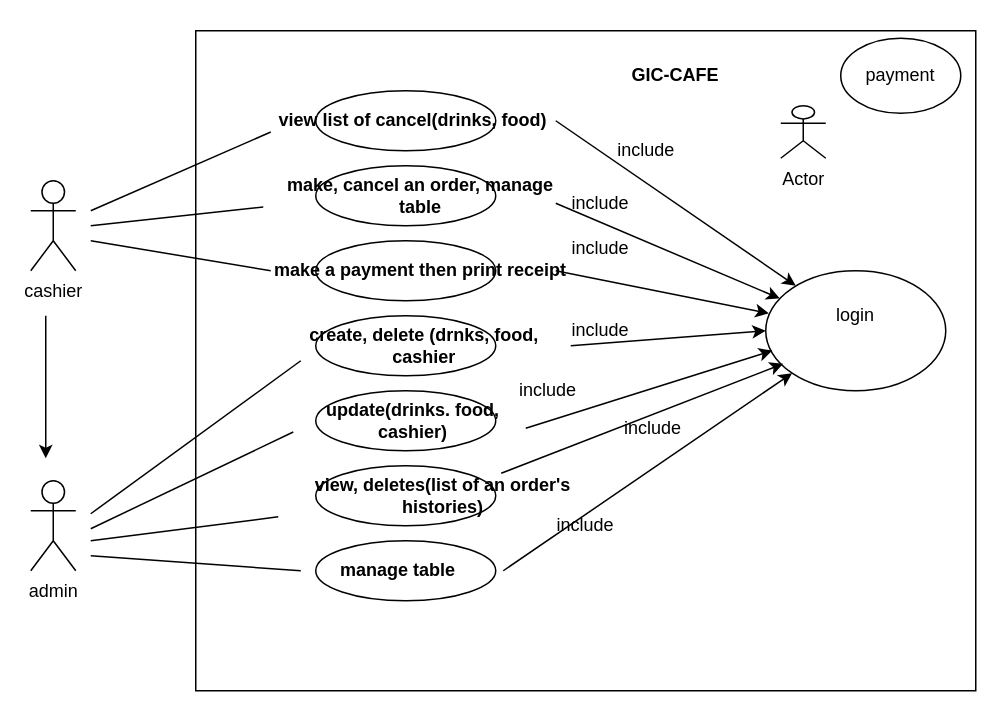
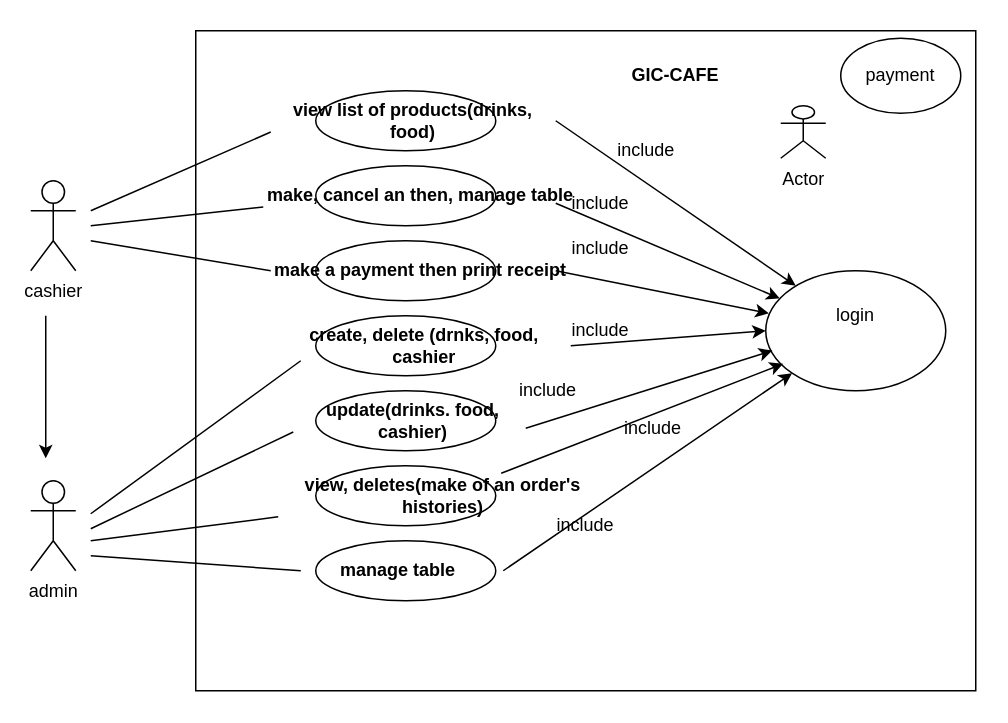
  <mxCell id="0" />
  <mxCell id="1" parent="0" />
  <mxCell id="2" value="" style="rounded=0;whiteSpace=wrap;html=1;fontStyle=1" vertex="1" parent="1"><mxGeometry x="130" y="20" width="520" height="440" as="geometry" /></mxCell>
  <mxCell id="3" value="cashier" style="shape=umlActor;verticalLabelPosition=bottom;verticalAlign=top;html=1;outlineConnect=0;" vertex="1" parent="1"><mxGeometry x="20" y="120" width="30" height="60" as="geometry" /></mxCell>
  <mxCell id="4" value="admin" style="shape=umlActor;verticalLabelPosition=bottom;verticalAlign=top;html=1;outlineConnect=0;" vertex="1" parent="1"><mxGeometry x="20" y="320" width="30" height="60" as="geometry" /></mxCell>
  <mxCell id="5" value="" style="ellipse;whiteSpace=wrap;html=1;" vertex="1" parent="1"><mxGeometry x="210" y="60" width="120" height="40" as="geometry" /></mxCell>
  <mxCell id="6" value="" style="ellipse;whiteSpace=wrap;html=1;" vertex="1" parent="1"><mxGeometry x="210" y="110" width="120" height="40" as="geometry" /></mxCell>
  <mxCell id="7" value="" style="ellipse;whiteSpace=wrap;html=1;" vertex="1" parent="1"><mxGeometry x="210" y="160" width="120" height="40" as="geometry" /></mxCell>
  <mxCell id="8" value="" style="ellipse;whiteSpace=wrap;html=1;" vertex="1" parent="1"><mxGeometry x="210" y="210" width="120" height="40" as="geometry" /></mxCell>
  <mxCell id="9" value="" style="ellipse;whiteSpace=wrap;html=1;" vertex="1" parent="1"><mxGeometry x="210" y="260" width="120" height="40" as="geometry" /></mxCell>
  <mxCell id="10" value="" style="ellipse;whiteSpace=wrap;html=1;" vertex="1" parent="1"><mxGeometry x="210" y="310" width="120" height="40" as="geometry" /></mxCell>
- <mxCell id="11" value="&lt;b&gt;view list of cancel(drinks, food)&lt;/b&gt;" style="text;html=1;strokeColor=none;fillColor=none;align=center;verticalAlign=middle;whiteSpace=wrap;rounded=0;" vertex="1" parent="1"><mxGeometry x="180" y="65" width="190" height="30" as="geometry" /></mxCell>
- <mxCell id="12" value="&lt;b&gt;make, cancel an order, manage table&lt;/b&gt;" style="text;html=1;strokeColor=none;fillColor=none;align=center;verticalAlign=middle;whiteSpace=wrap;rounded=0;" vertex="1" parent="1"><mxGeometry x="175" y="115" width="210" height="30" as="geometry" /></mxCell>
+ <mxCell id="11" value="&lt;b&gt;view list of products(drinks, food)&lt;/b&gt;" style="text;html=1;strokeColor=none;fillColor=none;align=center;verticalAlign=middle;whiteSpace=wrap;rounded=0;" vertex="1" parent="1"><mxGeometry x="180" y="65" width="190" height="30" as="geometry" /></mxCell>
+ <mxCell id="12" value="&lt;b&gt;make, cancel an then, manage table&lt;/b&gt;" style="text;html=1;strokeColor=none;fillColor=none;align=center;verticalAlign=middle;whiteSpace=wrap;rounded=0;" vertex="1" parent="1"><mxGeometry x="175" y="115" width="210" height="30" as="geometry" /></mxCell>
  <mxCell id="13" value="&lt;b&gt;make a payment then print receipt&lt;/b&gt;" style="text;html=1;strokeColor=none;fillColor=none;align=center;verticalAlign=middle;whiteSpace=wrap;rounded=0;" vertex="1" parent="1"><mxGeometry x="180" y="165" width="200" height="30" as="geometry" /></mxCell>
  <mxCell id="14" value="&lt;b&gt;create, delete (drnks, food, cashier&lt;/b&gt;" style="text;html=1;strokeColor=none;fillColor=none;align=center;verticalAlign=middle;whiteSpace=wrap;rounded=0;" vertex="1" parent="1"><mxGeometry x="185" y="215" width="195" height="30" as="geometry" /></mxCell>
  <mxCell id="15" value="&lt;b&gt;update(drinks. food, cashier)&lt;/b&gt;" style="text;html=1;strokeColor=none;fillColor=none;align=center;verticalAlign=middle;whiteSpace=wrap;rounded=0;" vertex="1" parent="1"><mxGeometry x="195" y="265" width="160" height="30" as="geometry" /></mxCell>
  <mxCell id="16" value="" style="ellipse;whiteSpace=wrap;html=1;" vertex="1" parent="1"><mxGeometry x="210" y="360" width="120" height="40" as="geometry" /></mxCell>
- <mxCell id="17" value="&lt;b&gt;view, deletes(list of an order's histories)&lt;/b&gt;" style="text;html=1;strokeColor=none;fillColor=none;align=center;verticalAlign=middle;whiteSpace=wrap;rounded=0;" vertex="1" parent="1"><mxGeometry x="185" y="315" width="220" height="30" as="geometry" /></mxCell>
+ <mxCell id="17" value="&lt;b&gt;view, deletes(make of an order's histories)&lt;/b&gt;" style="text;html=1;strokeColor=none;fillColor=none;align=center;verticalAlign=middle;whiteSpace=wrap;rounded=0;" vertex="1" parent="1"><mxGeometry x="185" y="315" width="220" height="30" as="geometry" /></mxCell>
  <mxCell id="18" value="&lt;b&gt;manage table&lt;/b&gt;" style="text;html=1;strokeColor=none;fillColor=none;align=center;verticalAlign=middle;whiteSpace=wrap;rounded=0;" vertex="1" parent="1"><mxGeometry x="195" y="365" width="140" height="30" as="geometry" /></mxCell>
  <mxCell id="19" value="" style="endArrow=none;html=1;rounded=0;entryX=0;entryY=0.75;entryDx=0;entryDy=0;" edge="1" parent="1" target="11"><mxGeometry width="50" height="50" relative="1" as="geometry"><mxPoint x="60" y="140" as="sourcePoint" /><mxPoint x="110" y="90" as="targetPoint" /><Array as="points" /></mxGeometry></mxCell>
  <mxCell id="20" value="" style="endArrow=none;html=1;rounded=0;entryX=0;entryY=0.75;entryDx=0;entryDy=0;" edge="1" parent="1" target="12"><mxGeometry width="50" height="50" relative="1" as="geometry"><mxPoint x="60" y="150" as="sourcePoint" /><mxPoint x="110" y="160" as="targetPoint" /><Array as="points" /></mxGeometry></mxCell>
  <mxCell id="21" value="" style="endArrow=none;html=1;rounded=0;entryX=0;entryY=0.5;entryDx=0;entryDy=0;" edge="1" parent="1" target="13"><mxGeometry width="50" height="50" relative="1" as="geometry"><mxPoint x="60" y="160" as="sourcePoint" /><mxPoint x="170" y="180" as="targetPoint" /><Array as="points" /></mxGeometry></mxCell>
  <mxCell id="22" value="" style="endArrow=none;html=1;rounded=0;" edge="1" parent="1"><mxGeometry width="50" height="50" relative="1" as="geometry"><mxPoint x="60" y="342" as="sourcePoint" /><mxPoint x="200" y="240" as="targetPoint" /><Array as="points" /></mxGeometry></mxCell>
  <mxCell id="23" value="" style="endArrow=none;html=1;rounded=0;entryX=0;entryY=0.75;entryDx=0;entryDy=0;" edge="1" parent="1" target="15"><mxGeometry width="50" height="50" relative="1" as="geometry"><mxPoint x="60" y="352" as="sourcePoint" /><mxPoint x="210" y="250" as="targetPoint" /><Array as="points" /></mxGeometry></mxCell>
  <mxCell id="24" value="" style="endArrow=none;html=1;rounded=0;" edge="1" parent="1" target="17"><mxGeometry width="50" height="50" relative="1" as="geometry"><mxPoint x="60" y="360" as="sourcePoint" /><mxPoint x="220" y="260" as="targetPoint" /><Array as="points" /></mxGeometry></mxCell>
  <mxCell id="25" value="" style="endArrow=none;html=1;rounded=0;" edge="1" parent="1"><mxGeometry width="50" height="50" relative="1" as="geometry"><mxPoint x="60" y="370" as="sourcePoint" /><mxPoint x="200" y="380" as="targetPoint" /><Array as="points" /></mxGeometry></mxCell>
  <mxCell id="26" value="" style="ellipse;whiteSpace=wrap;html=1;" vertex="1" parent="1"><mxGeometry x="510" y="180" width="120" height="80" as="geometry" /></mxCell>
  <mxCell id="27" value="" style="endArrow=classic;html=1;rounded=0;exitX=1;exitY=0.5;exitDx=0;exitDy=0;" edge="1" parent="1" source="11"><mxGeometry width="50" height="50" relative="1" as="geometry"><mxPoint x="480" y="240" as="sourcePoint" /><mxPoint x="530" y="190" as="targetPoint" /></mxGeometry></mxCell>
  <mxCell id="28" value="" style="endArrow=classic;html=1;rounded=0;exitX=1;exitY=0.5;exitDx=0;exitDy=0;" edge="1" parent="1" target="26"><mxGeometry width="50" height="50" relative="1" as="geometry"><mxPoint x="370" y="135" as="sourcePoint" /><mxPoint x="530" y="245" as="targetPoint" /></mxGeometry></mxCell>
  <mxCell id="29" value="" style="endArrow=classic;html=1;rounded=0;exitX=1;exitY=0.5;exitDx=0;exitDy=0;entryX=0.017;entryY=0.355;entryDx=0;entryDy=0;entryPerimeter=0;" edge="1" parent="1" target="26"><mxGeometry width="50" height="50" relative="1" as="geometry"><mxPoint x="370" y="180" as="sourcePoint" /><mxPoint x="530" y="290" as="targetPoint" /></mxGeometry></mxCell>
  <mxCell id="30" value="" style="endArrow=classic;html=1;rounded=0;exitX=1;exitY=0.5;exitDx=0;exitDy=0;entryX=0;entryY=0.5;entryDx=0;entryDy=0;" edge="1" parent="1" source="14" target="26"><mxGeometry width="50" height="50" relative="1" as="geometry"><mxPoint x="370" y="240" as="sourcePoint" /><mxPoint x="530" y="350" as="targetPoint" /></mxGeometry></mxCell>
  <mxCell id="31" value="" style="endArrow=classic;html=1;rounded=0;exitX=1;exitY=0.5;exitDx=0;exitDy=0;entryX=0.037;entryY=0.665;entryDx=0;entryDy=0;entryPerimeter=0;" edge="1" parent="1" target="26"><mxGeometry width="50" height="50" relative="1" as="geometry"><mxPoint x="350" y="285" as="sourcePoint" /><mxPoint x="510" y="395" as="targetPoint" /></mxGeometry></mxCell>
  <mxCell id="32" value="" style="endArrow=classic;html=1;rounded=0;entryX=0.097;entryY=0.775;entryDx=0;entryDy=0;entryPerimeter=0;" edge="1" parent="1" source="17" target="26"><mxGeometry width="50" height="50" relative="1" as="geometry"><mxPoint x="400" y="330" as="sourcePoint" /><mxPoint x="560" y="440" as="targetPoint" /></mxGeometry></mxCell>
  <mxCell id="33" value="" style="endArrow=classic;html=1;rounded=0;exitX=1;exitY=0.5;exitDx=0;exitDy=0;entryX=0;entryY=1;entryDx=0;entryDy=0;" edge="1" parent="1" target="26"><mxGeometry width="50" height="50" relative="1" as="geometry"><mxPoint x="335" y="380" as="sourcePoint" /><mxPoint x="495" y="490" as="targetPoint" /></mxGeometry></mxCell>
  <mxCell id="34" value="include" style="text;html=1;strokeColor=none;fillColor=none;align=center;verticalAlign=middle;whiteSpace=wrap;rounded=0;" vertex="1" parent="1"><mxGeometry x="360" y="335" width="60" height="30" as="geometry" /></mxCell>
  <mxCell id="35" value="include" style="text;html=1;align=center;verticalAlign=middle;resizable=0;points=[];autosize=1;strokeColor=none;fillColor=none;" vertex="1" parent="1"><mxGeometry x="400" y="85" width="60" height="30" as="geometry" /></mxCell>
  <mxCell id="36" value="include" style="text;html=1;strokeColor=none;fillColor=none;align=center;verticalAlign=middle;whiteSpace=wrap;rounded=0;" vertex="1" parent="1"><mxGeometry x="405" y="270" width="60" height="30" as="geometry" /></mxCell>
  <mxCell id="37" value="include" style="text;html=1;strokeColor=none;fillColor=none;align=center;verticalAlign=middle;whiteSpace=wrap;rounded=0;" vertex="1" parent="1"><mxGeometry x="335" y="245" width="60" height="30" as="geometry" /></mxCell>
  <mxCell id="38" value="include" style="text;html=1;strokeColor=none;fillColor=none;align=center;verticalAlign=middle;whiteSpace=wrap;rounded=0;" vertex="1" parent="1"><mxGeometry x="370" y="205" width="60" height="30" as="geometry" /></mxCell>
  <mxCell id="39" value="include" style="text;html=1;strokeColor=none;fillColor=none;align=center;verticalAlign=middle;whiteSpace=wrap;rounded=0;" vertex="1" parent="1"><mxGeometry x="370" y="150" width="60" height="30" as="geometry" /></mxCell>
  <mxCell id="40" value="include" style="text;html=1;strokeColor=none;fillColor=none;align=center;verticalAlign=middle;whiteSpace=wrap;rounded=0;" vertex="1" parent="1"><mxGeometry x="370" y="120" width="60" height="30" as="geometry" /></mxCell>
  <mxCell id="41" value="login" style="text;html=1;strokeColor=none;fillColor=none;align=center;verticalAlign=middle;whiteSpace=wrap;rounded=0;" vertex="1" parent="1"><mxGeometry x="540" y="195" width="60" height="30" as="geometry" /></mxCell>
  <mxCell id="42" value="&lt;b&gt;GIC-CAFE&lt;/b&gt;" style="text;html=1;strokeColor=none;fillColor=none;align=center;verticalAlign=middle;whiteSpace=wrap;rounded=0;" vertex="1" parent="1"><mxGeometry x="420" y="35" width="60" height="30" as="geometry" /></mxCell>
  <mxCell id="43" value="" style="ellipse;whiteSpace=wrap;html=1;" vertex="1" parent="1"><mxGeometry x="560" y="25" width="80" height="50" as="geometry" /></mxCell>
  <mxCell id="44" value="payment" style="text;html=1;strokeColor=none;fillColor=none;align=center;verticalAlign=middle;whiteSpace=wrap;rounded=0;" vertex="1" parent="1"><mxGeometry x="570" y="35" width="60" height="30" as="geometry" /></mxCell>
  <mxCell id="45" value="Actor" style="shape=umlActor;verticalLabelPosition=bottom;verticalAlign=top;html=1;outlineConnect=0;" vertex="1" parent="1"><mxGeometry x="520" y="70" width="30" height="35" as="geometry" /></mxCell>
  <mxCell id="46" value="" style="endArrow=classic;html=1;rounded=0;" edge="1" parent="1"><mxGeometry width="50" height="50" relative="1" as="geometry"><mxPoint x="30" y="210" as="sourcePoint" /><mxPoint x="30" y="305" as="targetPoint" /></mxGeometry></mxCell>
